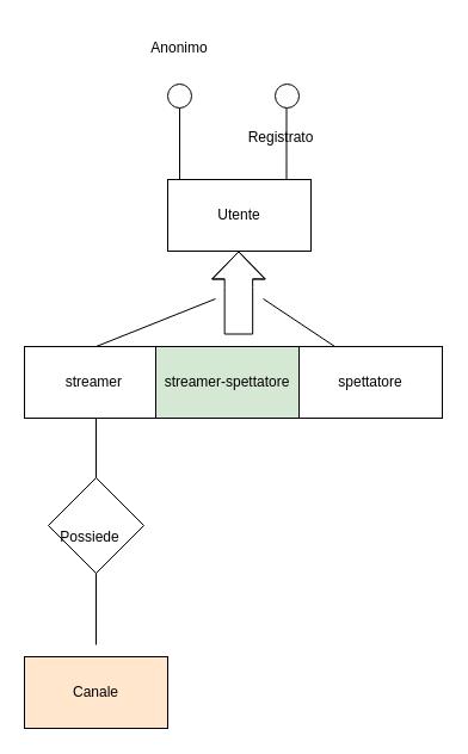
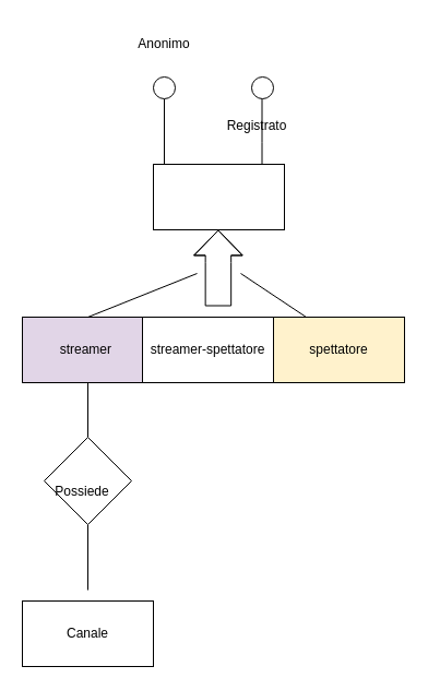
  <mxCell id="0" />
  <mxCell id="1" parent="0" />
  <mxCell id="2" value="" style="rounded=0;whiteSpace=wrap;html=1;" vertex="1" parent="1"><mxGeometry x="140" y="150" width="120" height="60" as="geometry" /></mxCell>
- <mxCell id="3" value="Utente" style="text;html=1;strokeColor=none;fillColor=none;align=center;verticalAlign=middle;whiteSpace=wrap;rounded=0;" vertex="1" parent="1"><mxGeometry x="170" y="165" width="60" height="30" as="geometry" /></mxCell>
  <mxCell id="4" value="" style="shape=flexArrow;endArrow=classic;html=1;width=23.529;endSize=7.318;" edge="1" parent="1"><mxGeometry width="50" height="50" relative="1" as="geometry"><mxPoint x="199.41" y="280" as="sourcePoint" /><mxPoint x="199.41" y="210" as="targetPoint" /><Array as="points"><mxPoint x="199.41" y="240" /></Array></mxGeometry></mxCell>
- <mxCell id="5" value="streamer&amp;nbsp;" style="rounded=0;whiteSpace=wrap;html=1;" vertex="1" parent="1"><mxGeometry x="20" y="290" width="120" height="60" as="geometry" /></mxCell>
- <mxCell id="6" value="streamer-spettatore" style="rounded=0;whiteSpace=wrap;html=1;fillColor=#d5e8d4;" vertex="1" parent="1"><mxGeometry x="130" y="290" width="120" height="60" as="geometry" /></mxCell>
- <mxCell id="7" value="spettatore" style="rounded=0;whiteSpace=wrap;html=1;" vertex="1" parent="1"><mxGeometry x="250" y="290" width="120" height="60" as="geometry" /></mxCell>
+ <mxCell id="5" value="streamer&amp;nbsp;" style="rounded=0;whiteSpace=wrap;html=1;fillColor=#e1d5e7;" vertex="1" parent="1"><mxGeometry x="20" y="290" width="120" height="60" as="geometry" /></mxCell>
+ <mxCell id="6" value="streamer-spettatore" style="rounded=0;whiteSpace=wrap;html=1;" vertex="1" parent="1"><mxGeometry x="130" y="290" width="120" height="60" as="geometry" /></mxCell>
+ <mxCell id="7" value="spettatore" style="rounded=0;whiteSpace=wrap;html=1;fillColor=#fff2cc;" vertex="1" parent="1"><mxGeometry x="250" y="290" width="120" height="60" as="geometry" /></mxCell>
  <mxCell id="8" value="" style="endArrow=none;html=1;" edge="1" parent="1"><mxGeometry width="50" height="50" relative="1" as="geometry"><mxPoint x="80" y="290" as="sourcePoint" /><mxPoint x="180" y="250" as="targetPoint" /></mxGeometry></mxCell>
  <mxCell id="9" value="" style="endArrow=none;html=1;" edge="1" parent="1"><mxGeometry width="50" height="50" relative="1" as="geometry"><mxPoint x="280" y="290" as="sourcePoint" /><mxPoint x="220" y="250" as="targetPoint" /><Array as="points" /></mxGeometry></mxCell>
  <mxCell id="10" value="" style="endArrow=none;html=1;" edge="1" parent="1"><mxGeometry width="50" height="50" relative="1" as="geometry"><mxPoint x="150" y="150" as="sourcePoint" /><mxPoint x="150" y="90" as="targetPoint" /></mxGeometry></mxCell>
  <mxCell id="11" value="" style="shape=ellipse;html=1;dashed=0;whitespace=wrap;aspect=fixed;perimeter=ellipsePerimeter;" vertex="1" parent="1"><mxGeometry x="140" y="70" width="20" height="20" as="geometry" /></mxCell>
  <mxCell id="12" value="Anonimo" style="text;html=1;strokeColor=none;fillColor=none;align=center;verticalAlign=middle;whiteSpace=wrap;rounded=0;" vertex="1" parent="1"><mxGeometry x="115" y="20" width="70" height="40" as="geometry" /></mxCell>
  <mxCell id="13" value="" style="shape=ellipse;html=1;dashed=0;whitespace=wrap;aspect=fixed;perimeter=ellipsePerimeter;" vertex="1" parent="1"><mxGeometry x="230" y="70" width="20" height="20" as="geometry" /></mxCell>
  <mxCell id="14" value="" style="endArrow=none;html=1;" edge="1" parent="1"><mxGeometry width="50" height="50" relative="1" as="geometry"><mxPoint x="239.5" y="150" as="sourcePoint" /><mxPoint x="239.5" y="90" as="targetPoint" /><Array as="points"><mxPoint x="239.5" y="120" /></Array></mxGeometry></mxCell>
  <mxCell id="15" value="Registrato" style="text;html=1;strokeColor=none;fillColor=none;align=center;verticalAlign=middle;whiteSpace=wrap;rounded=0;" vertex="1" parent="1"><mxGeometry x="205" y="100" width="60" height="30" as="geometry" /></mxCell>
- <mxCell id="16" value="Canale&lt;br&gt;" style="rounded=0;whiteSpace=wrap;html=1;fillColor=#ffe6cc;" vertex="1" parent="1"><mxGeometry x="20" y="550" width="120" height="60" as="geometry" /></mxCell>
+ <mxCell id="16" value="Canale&lt;br&gt;" style="rounded=0;whiteSpace=wrap;html=1;" vertex="1" parent="1"><mxGeometry x="20" y="550" width="120" height="60" as="geometry" /></mxCell>
  <mxCell id="17" value="" style="rhombus;whiteSpace=wrap;html=1;" vertex="1" parent="1"><mxGeometry x="40" y="400" width="80" height="80" as="geometry" /></mxCell>
  <mxCell id="18" value="" style="endArrow=none;html=1;entryX=0.5;entryY=1;entryDx=0;entryDy=0;" edge="1" parent="1" target="5"><mxGeometry width="50" height="50" relative="1" as="geometry"><mxPoint x="80" y="400" as="sourcePoint" /><mxPoint x="120" y="360" as="targetPoint" /></mxGeometry></mxCell>
  <mxCell id="19" value="" style="endArrow=none;html=1;entryX=0.5;entryY=1;entryDx=0;entryDy=0;" edge="1" parent="1" target="17"><mxGeometry width="50" height="50" relative="1" as="geometry"><mxPoint x="80" y="540" as="sourcePoint" /><mxPoint x="90" y="490" as="targetPoint" /><Array as="points" /></mxGeometry></mxCell>
  <mxCell id="20" value="Possiede" style="text;html=1;strokeColor=none;fillColor=none;align=center;verticalAlign=middle;whiteSpace=wrap;rounded=0;" vertex="1" parent="1"><mxGeometry x="45" y="435" width="60" height="30" as="geometry" /></mxCell>
